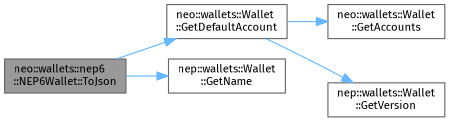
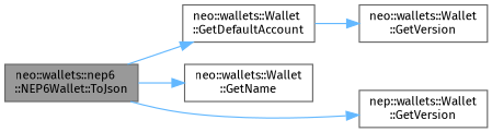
  digraph {
    fontname="Fira Sans"
    rankdir=LR
    node [color=grey40 fillcolor=white fontname="Fira Sans" fontsize=10 shape=box style=filled]
    edge [color=steelblue1 fontname="Fira Sans" fontsize=10 labelfontname=Helvetica labelfontsize=10 style=solid]
    n1 [color=gray40 fillcolor=grey60 fontcolor=black height=0.2 label="neo::wallets::nep6\l::NEP6Wallet::ToJson" width=0.4]
    n2 [height=0.2 label="neo::wallets::Wallet\l::GetDefaultAccount" width=0.4]
-   n3 [height=0.2 label="nep::wallets::Wallet\l::GetName" width=0.4]
+   n3 [height=0.2 label="neo::wallets::Wallet\l::GetName" width=0.4]
    n4 [height=0.2 label="nep::wallets::Wallet\l::GetVersion" width=0.4]
-   n5 [height=0.2 label="neo::wallets::Wallet\l::GetAccounts" width=0.4]
+   n5 [height=0.2 label="neo::wallets::Wallet\l::GetVersion" width=0.4]
    n1 -> n2
    n1 -> n3
-   n2 -> n4
+   n1 -> n4
    n2 -> n5
  }
